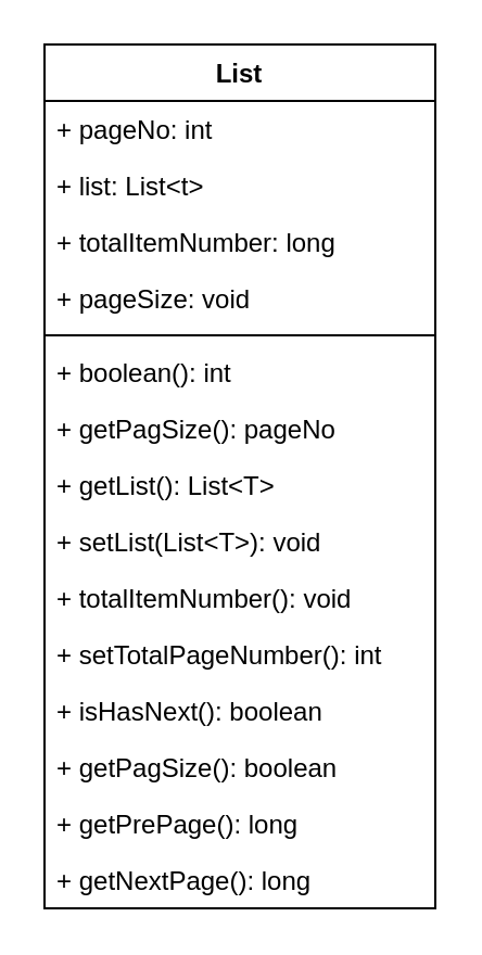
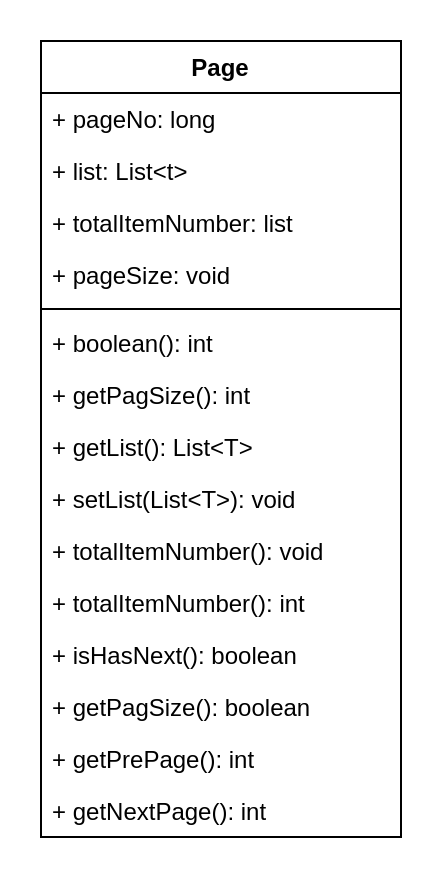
  <mxCell id="0" />
  <mxCell id="1" parent="0" />
- <mxCell id="2" value="List" style="swimlane;fontStyle=1;align=center;verticalAlign=top;childLayout=stackLayout;horizontal=1;startSize=26;horizontalStack=0;resizeParent=1;resizeParentMax=0;resizeLast=0;collapsible=1;marginBottom=0;fontColor=default;strokeColor=default;fillColor=default;" vertex="1" parent="1"><mxGeometry x="20" y="20" width="180" height="398" as="geometry" /></mxCell>
- <mxCell id="3" value="+ pageNo: int" style="text;strokeColor=none;fillColor=none;align=left;verticalAlign=top;spacingLeft=4;spacingRight=4;overflow=hidden;rotatable=0;points=[[0,0.5],[1,0.5]];portConstraint=eastwest;fontColor=default;" vertex="1" parent="2"><mxGeometry y="26" width="180" height="26" as="geometry" /></mxCell>
+ <mxCell id="2" value="Page" style="swimlane;fontStyle=1;align=center;verticalAlign=top;childLayout=stackLayout;horizontal=1;startSize=26;horizontalStack=0;resizeParent=1;resizeParentMax=0;resizeLast=0;collapsible=1;marginBottom=0;fontColor=default;strokeColor=default;fillColor=default;" vertex="1" parent="1"><mxGeometry x="20" y="20" width="180" height="398" as="geometry" /></mxCell>
+ <mxCell id="3" value="+ pageNo: long" style="text;strokeColor=none;fillColor=none;align=left;verticalAlign=top;spacingLeft=4;spacingRight=4;overflow=hidden;rotatable=0;points=[[0,0.5],[1,0.5]];portConstraint=eastwest;fontColor=default;" vertex="1" parent="2"><mxGeometry y="26" width="180" height="26" as="geometry" /></mxCell>
  <mxCell id="4" value="+ list: List&lt;t&gt;" style="text;strokeColor=none;fillColor=none;align=left;verticalAlign=top;spacingLeft=4;spacingRight=4;overflow=hidden;rotatable=0;points=[[0,0.5],[1,0.5]];portConstraint=eastwest;fontColor=default;" vertex="1" parent="2"><mxGeometry y="52" width="180" height="26" as="geometry" /></mxCell>
- <mxCell id="5" value="+ totalItemNumber: long" style="text;strokeColor=none;fillColor=none;align=left;verticalAlign=top;spacingLeft=4;spacingRight=4;overflow=hidden;rotatable=0;points=[[0,0.5],[1,0.5]];portConstraint=eastwest;fontColor=default;" vertex="1" parent="2"><mxGeometry y="78" width="180" height="26" as="geometry" /></mxCell>
+ <mxCell id="5" value="+ totalItemNumber: list" style="text;strokeColor=none;fillColor=none;align=left;verticalAlign=top;spacingLeft=4;spacingRight=4;overflow=hidden;rotatable=0;points=[[0,0.5],[1,0.5]];portConstraint=eastwest;fontColor=default;" vertex="1" parent="2"><mxGeometry y="78" width="180" height="26" as="geometry" /></mxCell>
  <mxCell id="6" value="+ pageSize: void" style="text;strokeColor=none;fillColor=none;align=left;verticalAlign=top;spacingLeft=4;spacingRight=4;overflow=hidden;rotatable=0;points=[[0,0.5],[1,0.5]];portConstraint=eastwest;fontColor=default;" vertex="1" parent="2"><mxGeometry y="104" width="180" height="26" as="geometry" /></mxCell>
  <mxCell id="7" value="" style="line;strokeWidth=1;fillColor=none;align=left;verticalAlign=middle;spacingTop=-1;spacingLeft=3;spacingRight=3;rotatable=0;labelPosition=right;points=[];portConstraint=eastwest;fontColor=default;" vertex="1" parent="2"><mxGeometry y="130" width="180" height="8" as="geometry" /></mxCell>
  <mxCell id="8" value="+ boolean(): int&#10;" style="text;strokeColor=none;fillColor=none;align=left;verticalAlign=top;spacingLeft=4;spacingRight=4;overflow=hidden;rotatable=0;points=[[0,0.5],[1,0.5]];portConstraint=eastwest;fontColor=default;" vertex="1" parent="2"><mxGeometry y="138" width="180" height="26" as="geometry" /></mxCell>
- <mxCell id="9" value="+ getPagSize(): pageNo&#10;" style="text;strokeColor=none;fillColor=none;align=left;verticalAlign=top;spacingLeft=4;spacingRight=4;overflow=hidden;rotatable=0;points=[[0,0.5],[1,0.5]];portConstraint=eastwest;fontColor=default;" vertex="1" parent="2"><mxGeometry y="164" width="180" height="26" as="geometry" /></mxCell>
+ <mxCell id="9" value="+ getPagSize(): int&#10;" style="text;strokeColor=none;fillColor=none;align=left;verticalAlign=top;spacingLeft=4;spacingRight=4;overflow=hidden;rotatable=0;points=[[0,0.5],[1,0.5]];portConstraint=eastwest;fontColor=default;" vertex="1" parent="2"><mxGeometry y="164" width="180" height="26" as="geometry" /></mxCell>
  <mxCell id="10" value="+ getList(): List&lt;T&gt;" style="text;strokeColor=none;fillColor=none;align=left;verticalAlign=top;spacingLeft=4;spacingRight=4;overflow=hidden;rotatable=0;points=[[0,0.5],[1,0.5]];portConstraint=eastwest;fontColor=default;" vertex="1" parent="2"><mxGeometry y="190" width="180" height="26" as="geometry" /></mxCell>
  <mxCell id="11" value="+ setList(List&lt;T&gt;): void&#10;" style="text;strokeColor=none;fillColor=none;align=left;verticalAlign=top;spacingLeft=4;spacingRight=4;overflow=hidden;rotatable=0;points=[[0,0.5],[1,0.5]];portConstraint=eastwest;fontColor=default;" vertex="1" parent="2"><mxGeometry y="216" width="180" height="26" as="geometry" /></mxCell>
  <mxCell id="12" value="+ totalItemNumber(): void&#10;" style="text;strokeColor=none;fillColor=none;align=left;verticalAlign=top;spacingLeft=4;spacingRight=4;overflow=hidden;rotatable=0;points=[[0,0.5],[1,0.5]];portConstraint=eastwest;fontColor=default;" vertex="1" parent="2"><mxGeometry y="242" width="180" height="26" as="geometry" /></mxCell>
- <mxCell id="13" value="+ setTotalPageNumber(): int&#10;" style="text;strokeColor=none;fillColor=none;align=left;verticalAlign=top;spacingLeft=4;spacingRight=4;overflow=hidden;rotatable=0;points=[[0,0.5],[1,0.5]];portConstraint=eastwest;fontColor=default;" vertex="1" parent="2"><mxGeometry y="268" width="180" height="26" as="geometry" /></mxCell>
+ <mxCell id="13" value="+ totalItemNumber(): int&#10;" style="text;strokeColor=none;fillColor=none;align=left;verticalAlign=top;spacingLeft=4;spacingRight=4;overflow=hidden;rotatable=0;points=[[0,0.5],[1,0.5]];portConstraint=eastwest;fontColor=default;" vertex="1" parent="2"><mxGeometry y="268" width="180" height="26" as="geometry" /></mxCell>
  <mxCell id="14" value="+ isHasNext(): boolean&#10;" style="text;strokeColor=none;fillColor=none;align=left;verticalAlign=top;spacingLeft=4;spacingRight=4;overflow=hidden;rotatable=0;points=[[0,0.5],[1,0.5]];portConstraint=eastwest;fontColor=default;" vertex="1" parent="2"><mxGeometry y="294" width="180" height="26" as="geometry" /></mxCell>
  <mxCell id="15" value="+ getPagSize(): boolean&#10;" style="text;strokeColor=none;fillColor=none;align=left;verticalAlign=top;spacingLeft=4;spacingRight=4;overflow=hidden;rotatable=0;points=[[0,0.5],[1,0.5]];portConstraint=eastwest;fontColor=default;" vertex="1" parent="2"><mxGeometry y="320" width="180" height="26" as="geometry" /></mxCell>
- <mxCell id="16" value="+ getPrePage(): long&#10;" style="text;strokeColor=none;fillColor=none;align=left;verticalAlign=top;spacingLeft=4;spacingRight=4;overflow=hidden;rotatable=0;points=[[0,0.5],[1,0.5]];portConstraint=eastwest;fontColor=default;" vertex="1" parent="2"><mxGeometry y="346" width="180" height="26" as="geometry" /></mxCell>
- <mxCell id="17" value="+ getNextPage(): long&#10;" style="text;strokeColor=none;fillColor=none;align=left;verticalAlign=top;spacingLeft=4;spacingRight=4;overflow=hidden;rotatable=0;points=[[0,0.5],[1,0.5]];portConstraint=eastwest;fontColor=default;" vertex="1" parent="2"><mxGeometry y="372" width="180" height="26" as="geometry" /></mxCell>
+ <mxCell id="16" value="+ getPrePage(): int&#10;" style="text;strokeColor=none;fillColor=none;align=left;verticalAlign=top;spacingLeft=4;spacingRight=4;overflow=hidden;rotatable=0;points=[[0,0.5],[1,0.5]];portConstraint=eastwest;fontColor=default;" vertex="1" parent="2"><mxGeometry y="346" width="180" height="26" as="geometry" /></mxCell>
+ <mxCell id="17" value="+ getNextPage(): int&#10;" style="text;strokeColor=none;fillColor=none;align=left;verticalAlign=top;spacingLeft=4;spacingRight=4;overflow=hidden;rotatable=0;points=[[0,0.5],[1,0.5]];portConstraint=eastwest;fontColor=default;" vertex="1" parent="2"><mxGeometry y="372" width="180" height="26" as="geometry" /></mxCell>
